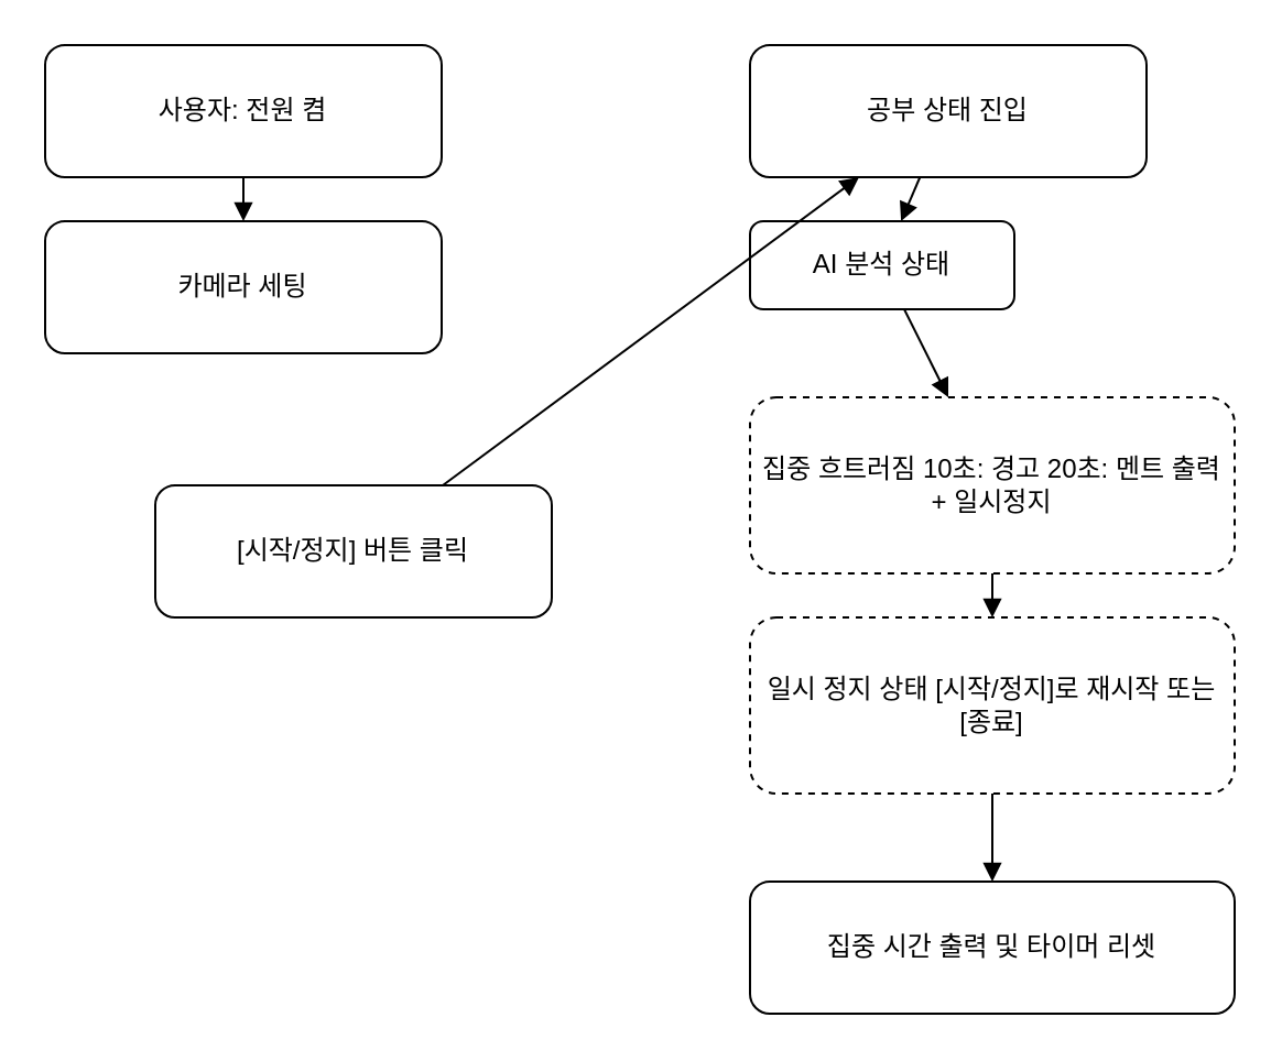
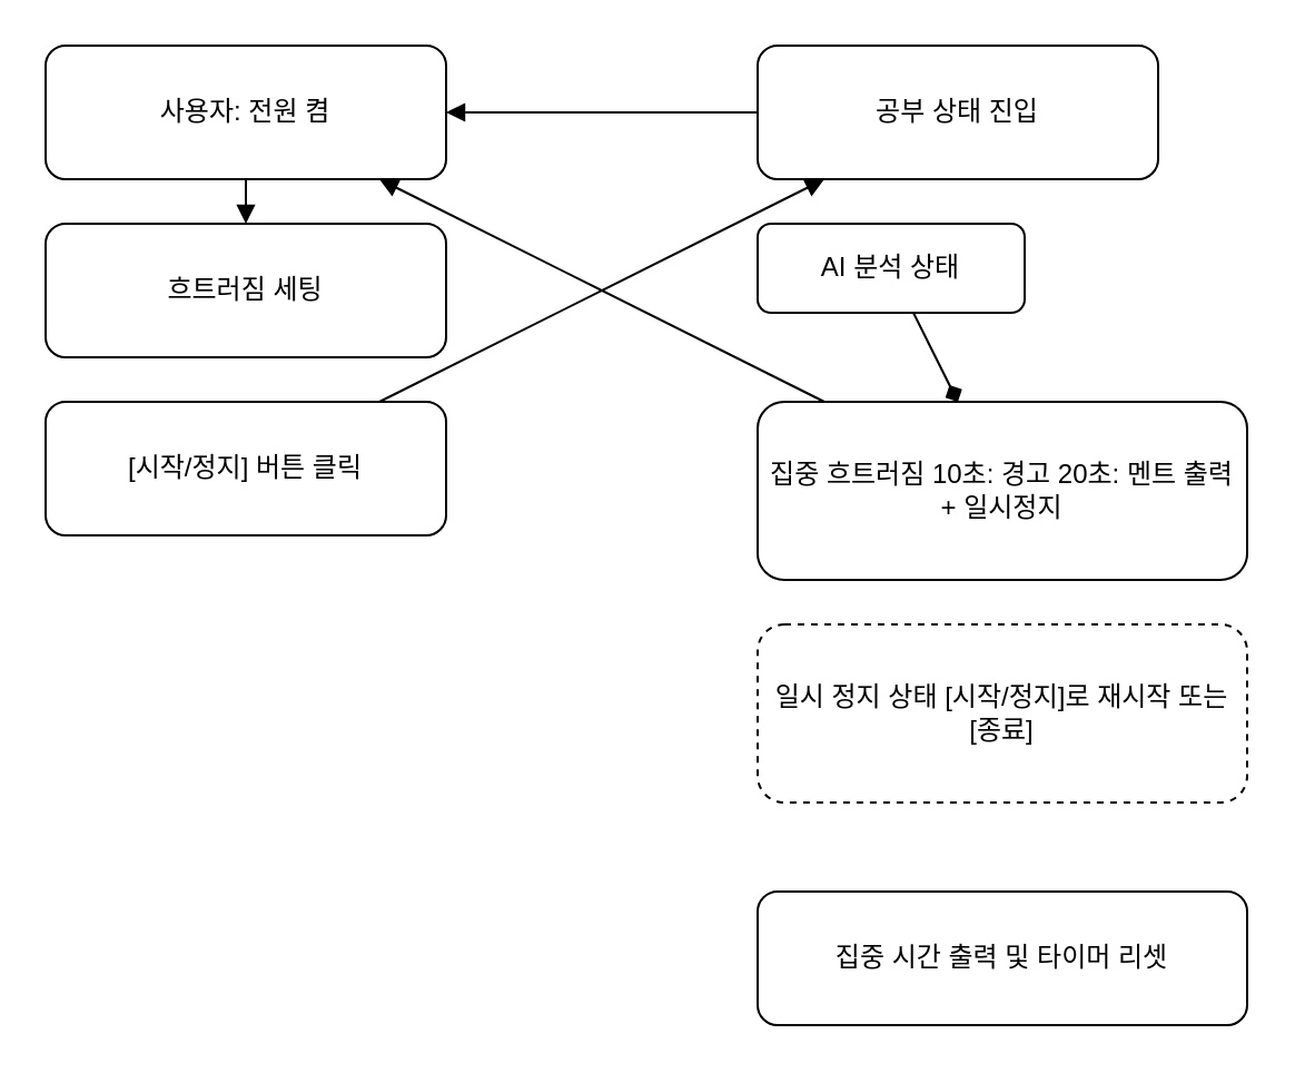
  <mxCell id="0" />
  <mxCell id="1" parent="0" />
  <mxCell id="2" value="사용자: 전원 켬" style="rounded=1;whiteSpace=wrap;html=1;" vertex="1" parent="1"><mxGeometry x="20" y="20" width="180" height="60" as="geometry" /></mxCell>
- <mxCell id="3" value="카메라 세팅" style="rounded=1;whiteSpace=wrap;html=1;" vertex="1" parent="1"><mxGeometry x="20" y="100" width="180" height="60" as="geometry" /></mxCell>
- <mxCell id="4" value="[시작/정지] 버튼 클릭" style="rounded=1;whiteSpace=wrap;html=1;" vertex="1" parent="1"><mxGeometry x="70" y="220" width="180" height="60" as="geometry" /></mxCell>
+ <mxCell id="3" value="흐트러짐 세팅" style="rounded=1;whiteSpace=wrap;html=1;" vertex="1" parent="1"><mxGeometry x="20" y="100" width="180" height="60" as="geometry" /></mxCell>
+ <mxCell id="4" value="[시작/정지] 버튼 클릭" style="rounded=1;whiteSpace=wrap;html=1;" vertex="1" parent="1"><mxGeometry x="20" y="180" width="180" height="60" as="geometry" /></mxCell>
  <mxCell id="5" value="공부 상태 진입" style="rounded=1;whiteSpace=wrap;html=1;" vertex="1" parent="1"><mxGeometry x="340" y="20" width="180" height="60" as="geometry" /></mxCell>
  <mxCell id="6" value="AI 분석 상태" style="rounded=1;whiteSpace=wrap;html=1;" vertex="1" parent="1"><mxGeometry x="340" y="100" width="120" height="40" as="geometry" /></mxCell>
- <mxCell id="7" value="집중 흐트러짐 10초: 경고 20초: 멘트 출력 + 일시정지" style="rounded=1;whiteSpace=wrap;html=1;dashed=1;" vertex="1" parent="1"><mxGeometry x="340" y="180" width="220" height="80" as="geometry" /></mxCell>
+ <mxCell id="7" value="집중 흐트러짐 10초: 경고 20초: 멘트 출력 + 일시정지" style="rounded=1;whiteSpace=wrap;html=1;" vertex="1" parent="1"><mxGeometry x="340" y="180" width="220" height="80" as="geometry" /></mxCell>
  <mxCell id="8" value="일시 정지 상태 [시작/정지]로 재시작 또는 [종료]" style="rounded=1;whiteSpace=wrap;html=1;dashed=1;" vertex="1" parent="1"><mxGeometry x="340" y="280" width="220" height="80" as="geometry" /></mxCell>
  <mxCell id="9" value="집중 시간 출력 및 타이머 리셋" style="rounded=1;whiteSpace=wrap;html=1;" vertex="1" parent="1"><mxGeometry x="340" y="400" width="220" height="60" as="geometry" /></mxCell>
  <mxCell id="10" style="endArrow=block" edge="1" source="2" target="3" parent="1"><mxGeometry relative="1" as="geometry" /></mxCell>
  <mxCell id="11" style="endArrow=block" edge="1" source="4" target="5" parent="1"><mxGeometry relative="1" as="geometry" /></mxCell>
- <mxCell id="12" style="endArrow=block" edge="1" source="5" target="6" parent="1"><mxGeometry relative="1" as="geometry" /></mxCell>
- <mxCell id="13" style="endArrow=block" edge="1" source="6" target="7" parent="1"><mxGeometry relative="1" as="geometry" /></mxCell>
- <mxCell id="14" style="endArrow=block" edge="1" source="7" target="8" parent="1"><mxGeometry relative="1" as="geometry" /></mxCell>
- <mxCell id="15" style="endArrow=block" edge="1" source="8" target="9" parent="1"><mxGeometry relative="1" as="geometry" /></mxCell>
+ <mxCell id="12" style="endArrow=block;" edge="1" source="5" target="2" parent="1"><mxGeometry relative="1" as="geometry" /></mxCell>
+ <mxCell id="13" style="endArrow=diamond;" edge="1" source="6" target="7" parent="1"><mxGeometry relative="1" as="geometry" /></mxCell>
+ <mxCell id="14" style="endArrow=block;" edge="1" source="7" target="2" parent="1"><mxGeometry relative="1" as="geometry" /></mxCell>
